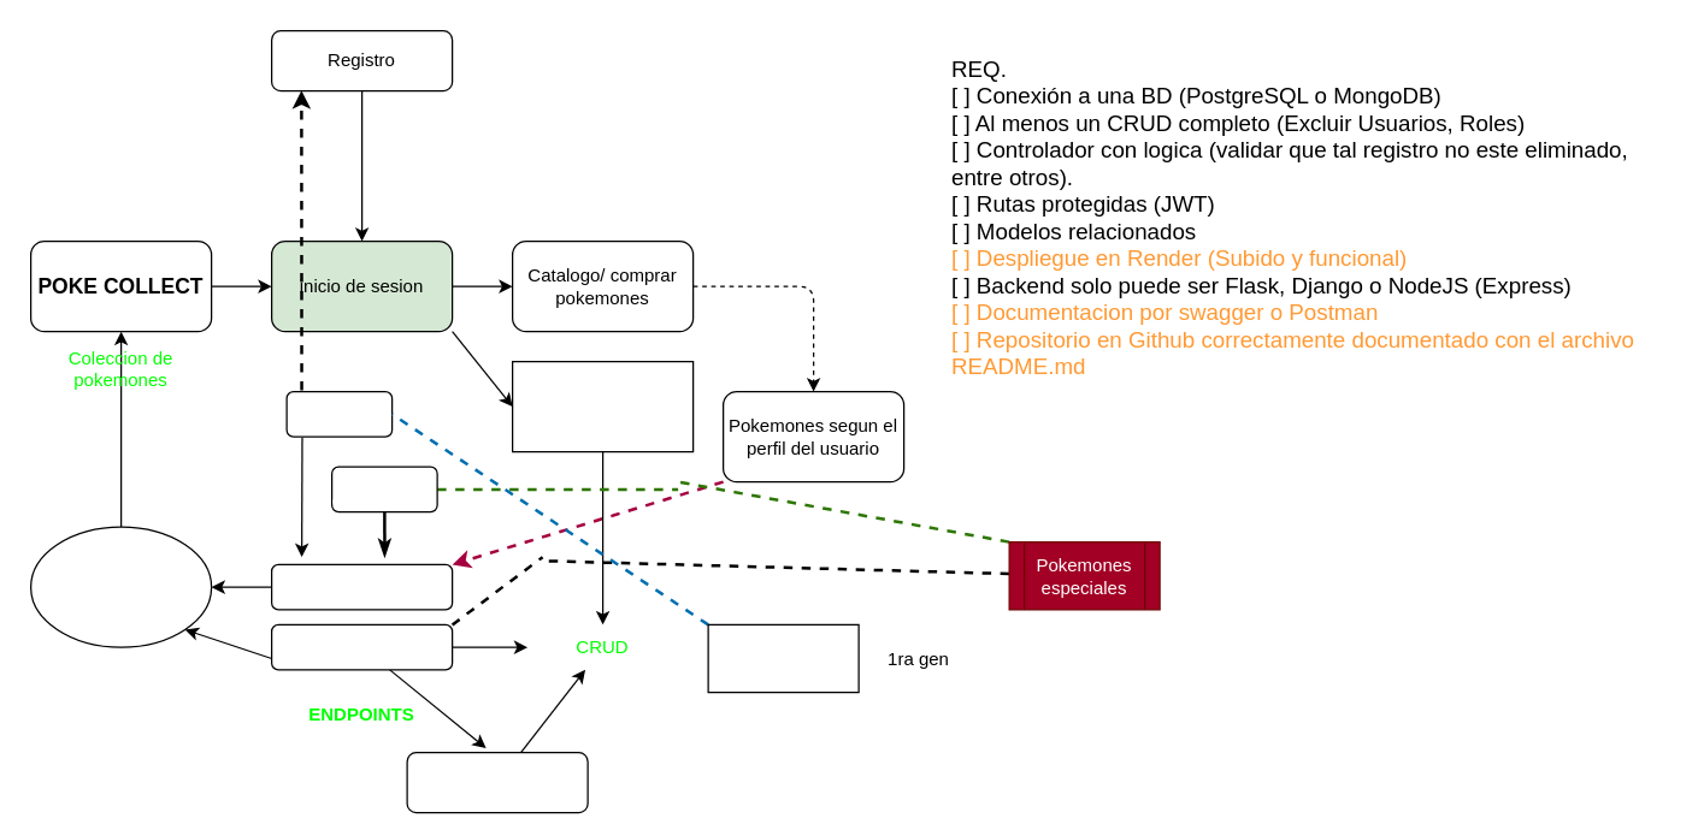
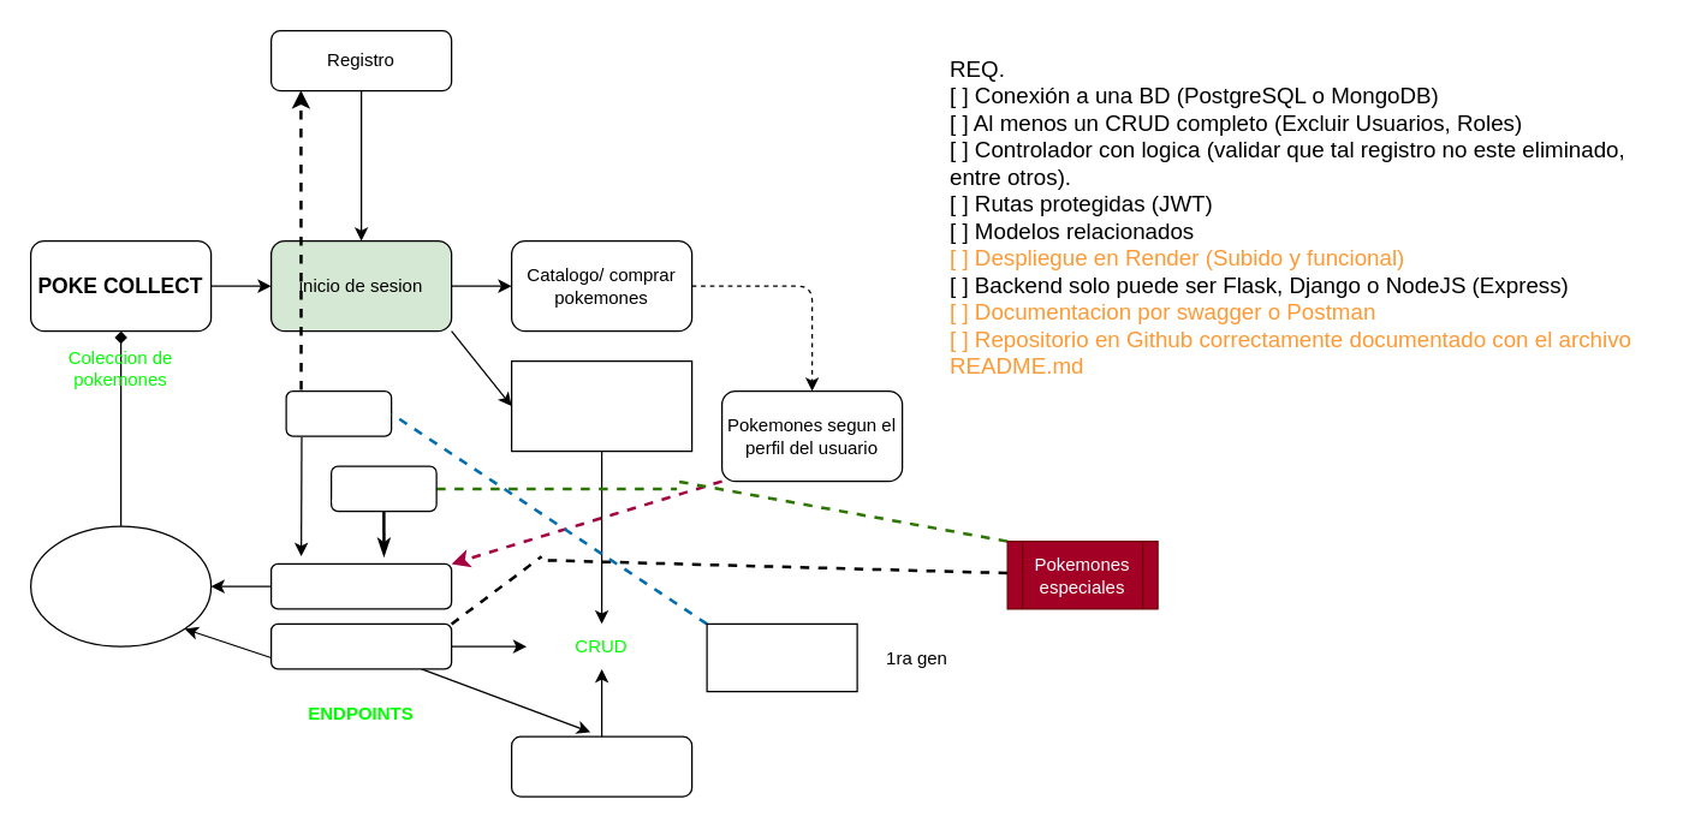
  <mxCell id="0" />
  <mxCell id="1" parent="0" />
  <mxCell id="2" value="" style="edgeStyle=none;html=1;" parent="1" source="3" target="8" edge="1"><mxGeometry relative="1" as="geometry" /></mxCell>
  <mxCell id="3" value="&lt;b&gt;&lt;font style=&quot;font-size: 14px;&quot;&gt;POKE COLLECT&lt;/font&gt;&lt;/b&gt;" style="rounded=1;whiteSpace=wrap;html=1;" parent="1" vertex="1"><mxGeometry x="20" y="160" width="120" height="60" as="geometry" /></mxCell>
  <mxCell id="4" value="" style="edgeStyle=none;html=1;fontSize=15;dashed=1;" parent="1" source="5" target="13" edge="1"><mxGeometry relative="1" as="geometry"><Array as="points"><mxPoint x="540" y="190" /></Array></mxGeometry></mxCell>
  <mxCell id="5" value="Catalogo/ comprar pokemones" style="rounded=1;whiteSpace=wrap;html=1;" parent="1" vertex="1"><mxGeometry x="340" y="160" width="120" height="60" as="geometry" /></mxCell>
  <mxCell id="6" value="" style="edgeStyle=none;html=1;" parent="1" source="8" target="5" edge="1"><mxGeometry relative="1" as="geometry" /></mxCell>
  <mxCell id="7" style="edgeStyle=none;html=1;exitX=1;exitY=1;exitDx=0;exitDy=0;entryX=0;entryY=0.5;entryDx=0;entryDy=0;fontSize=12;fontColor=#FFFFFF;" parent="1" source="8" target="15" edge="1"><mxGeometry relative="1" as="geometry" /></mxCell>
  <mxCell id="8" value="inicio de sesion" style="rounded=1;whiteSpace=wrap;html=1;fillColor=#d5e8d4;" parent="1" vertex="1"><mxGeometry x="180" y="160" width="120" height="60" as="geometry" /></mxCell>
  <mxCell id="9" value="" style="edgeStyle=none;html=1;" parent="1" source="10" target="8" edge="1"><mxGeometry relative="1" as="geometry" /></mxCell>
  <mxCell id="10" value="Registro" style="rounded=1;whiteSpace=wrap;html=1;" parent="1" vertex="1"><mxGeometry x="180" y="20" width="120" height="40" as="geometry" /></mxCell>
  <mxCell id="11" value="&lt;font style=&quot;font-size: 15px;&quot;&gt;REQ.&lt;br&gt;[ ] Conexión a una BD (PostgreSQL o MongoDB)&lt;br&gt;[ ] Al menos un CRUD completo (Excluir Usuarios, Roles)&lt;br&gt;[ ] Controlador con logica (validar que tal registro no este eliminado, entre otros).&lt;br&gt;[ ] Rutas protegidas (JWT)&lt;br&gt;[ ] Modelos relacionados&lt;br&gt;&lt;font color=&quot;#ff9933&quot;&gt;[ ] Despliegue en Render (Subido y funcional)&lt;/font&gt;&lt;br&gt;[ ] Backend solo puede ser Flask, Django o NodeJS (Express)&lt;br&gt;&lt;font color=&quot;#ff9933&quot;&gt;[ ] Documentacion por swagger o Postman&lt;br&gt;[ ] Repositorio en Github correctamente documentado con el archivo README.md&lt;/font&gt;&lt;/font&gt;" style="text;whiteSpace=wrap;html=1;" parent="1" vertex="1"><mxGeometry x="630" y="30" width="480" height="220" as="geometry" /></mxCell>
  <mxCell id="12" style="edgeStyle=none;html=1;exitX=0;exitY=1;exitDx=0;exitDy=0;entryX=1;entryY=0;entryDx=0;entryDy=0;dashed=1;strokeWidth=2;fontSize=12;fontColor=#FFFFFF;endArrow=classic;endFill=1;fillColor=#d80073;strokeColor=#A50040;" parent="1" source="13" target="22" edge="1"><mxGeometry relative="1" as="geometry" /></mxCell>
  <mxCell id="13" value="Pokemones segun el perfil del usuario" style="rounded=1;whiteSpace=wrap;html=1;" parent="1" vertex="1"><mxGeometry x="480" y="260" width="120" height="60" as="geometry" /></mxCell>
  <mxCell id="14" style="edgeStyle=none;html=1;exitX=0.5;exitY=1;exitDx=0;exitDy=0;fontSize=12;fontColor=#00FF00;" parent="1" source="15" target="29" edge="1"><mxGeometry relative="1" as="geometry" /></mxCell>
  <mxCell id="15" value="&lt;font style=&quot;font-size: 12px;&quot; color=&quot;#ffffff&quot;&gt;Acceso a pokemones adquiridos&lt;/font&gt;" style="rounded=0;whiteSpace=wrap;html=1;fontSize=15;fontColor=#FF9933;" parent="1" vertex="1"><mxGeometry x="340" y="240" width="120" height="60" as="geometry" /></mxCell>
- <mxCell id="16" style="edgeStyle=none;html=1;exitX=0.5;exitY=0;exitDx=0;exitDy=0;entryX=0.5;entryY=1;entryDx=0;entryDy=0;fontSize=12;fontColor=#FFFFFF;" parent="1" source="17" target="3" edge="1"><mxGeometry relative="1" as="geometry" /></mxCell>
+ <mxCell id="16" style="edgeStyle=none;html=1;exitX=0.5;exitY=0;exitDx=0;exitDy=0;entryX=0.5;entryY=1;entryDx=0;entryDy=0;fontSize=12;fontColor=#FFFFFF;endArrow=diamond;" parent="1" source="17" target="3" edge="1"><mxGeometry relative="1" as="geometry" /></mxCell>
  <mxCell id="17" value="DB" style="ellipse;whiteSpace=wrap;html=1;fontSize=12;fontColor=#FFFFFF;" parent="1" vertex="1"><mxGeometry x="20" y="350" width="120" height="80" as="geometry" /></mxCell>
  <mxCell id="18" style="edgeStyle=none;html=1;exitX=0.147;exitY=1.015;exitDx=0;exitDy=0;fontSize=12;fontColor=#FFFFFF;exitPerimeter=0;" parent="1" source="20" edge="1"><mxGeometry relative="1" as="geometry"><mxPoint x="200" y="370" as="targetPoint" /><Array as="points" /></mxGeometry></mxCell>
  <mxCell id="19" style="edgeStyle=none;html=1;exitX=0.142;exitY=-0.029;exitDx=0;exitDy=0;entryX=0.165;entryY=0.992;entryDx=0;entryDy=0;fontSize=12;fontColor=#00FF00;dashed=1;strokeWidth=2;exitPerimeter=0;entryPerimeter=0;" parent="1" source="20" target="10" edge="1"><mxGeometry relative="1" as="geometry" /></mxCell>
  <mxCell id="20" value="Usuario normal" style="rounded=1;whiteSpace=wrap;html=1;fontSize=12;fontColor=#FFFFFF;" parent="1" vertex="1"><mxGeometry x="190" y="260" width="70" height="30" as="geometry" /></mxCell>
  <mxCell id="21" style="edgeStyle=none;html=1;exitX=0;exitY=0.5;exitDx=0;exitDy=0;fontSize=12;fontColor=#FFFFFF;" parent="1" source="22" target="17" edge="1"><mxGeometry relative="1" as="geometry" /></mxCell>
  <mxCell id="22" value="Perfiles (roles)" style="rounded=1;whiteSpace=wrap;html=1;fontSize=12;fontColor=#FFFFFF;" parent="1" vertex="1"><mxGeometry x="180" y="375" width="120" height="30" as="geometry" /></mxCell>
  <mxCell id="23" style="edgeStyle=none;html=1;exitX=0;exitY=0.75;exitDx=0;exitDy=0;fontSize=12;fontColor=#FFFFFF;entryX=1;entryY=1;entryDx=0;entryDy=0;" parent="1" source="27" target="17" edge="1"><mxGeometry relative="1" as="geometry"><mxPoint x="140" y="390" as="targetPoint" /></mxGeometry></mxCell>
  <mxCell id="24" style="edgeStyle=none;html=1;exitX=1;exitY=0.5;exitDx=0;exitDy=0;fontSize=12;fontColor=#00FF00;entryX=0;entryY=0.5;entryDx=0;entryDy=0;" parent="1" source="27" target="29" edge="1"><mxGeometry relative="1" as="geometry"><mxPoint x="330" y="429.765" as="targetPoint" /></mxGeometry></mxCell>
  <mxCell id="25" style="edgeStyle=none;html=1;entryX=0.437;entryY=-0.073;entryDx=0;entryDy=0;entryPerimeter=0;fontSize=12;fontColor=#00FF00;" parent="1" source="27" target="31" edge="1"><mxGeometry relative="1" as="geometry" /></mxCell>
  <mxCell id="26" style="edgeStyle=none;html=1;exitX=1;exitY=0;exitDx=0;exitDy=0;dashed=1;strokeWidth=2;fontSize=12;fontColor=#00FF00;endArrow=none;endFill=0;" parent="1" source="27" edge="1"><mxGeometry relative="1" as="geometry"><mxPoint x="360" y="370" as="targetPoint" /></mxGeometry></mxCell>
  <mxCell id="27" value="Pokemones" style="rounded=1;whiteSpace=wrap;html=1;fontSize=12;fontColor=#FFFFFF;" parent="1" vertex="1"><mxGeometry x="180" y="415" width="120" height="30" as="geometry" /></mxCell>
  <mxCell id="28" value="&lt;font color=&quot;#00ff00&quot;&gt;&lt;b&gt;ENDPOINTS&lt;/b&gt;&lt;/font&gt;" style="text;html=1;strokeColor=none;fillColor=none;align=center;verticalAlign=middle;whiteSpace=wrap;rounded=0;fontSize=12;fontColor=#FFFFFF;" parent="1" vertex="1"><mxGeometry x="160" y="460" width="160" height="30" as="geometry" /></mxCell>
  <mxCell id="29" value="CRUD" style="text;html=1;strokeColor=none;fillColor=none;align=center;verticalAlign=middle;whiteSpace=wrap;rounded=0;fontSize=12;fontColor=#00FF00;" parent="1" vertex="1"><mxGeometry x="350" y="415" width="100" height="30" as="geometry" /></mxCell>
  <mxCell id="30" style="edgeStyle=none;html=1;fontSize=12;fontColor=#00FF00;" parent="1" source="31" target="29" edge="1"><mxGeometry relative="1" as="geometry" /></mxCell>
- <mxCell id="31" value="Items &lt;br&gt;adquiridos" style="rounded=1;whiteSpace=wrap;html=1;fontSize=12;fontColor=#FFFFFF;" parent="1" vertex="1"><mxGeometry x="270" y="500" width="120" height="40" as="geometry" /></mxCell>
+ <mxCell id="31" value="Items &lt;br&gt;adquiridos" style="rounded=1;whiteSpace=wrap;html=1;fontSize=12;fontColor=#FFFFFF;" parent="1" vertex="1"><mxGeometry x="340" y="490" width="120" height="40" as="geometry" /></mxCell>
  <mxCell id="32" style="edgeStyle=none;html=1;exitX=0.5;exitY=1;exitDx=0;exitDy=0;strokeWidth=2;fontSize=14;fontColor=#00FF00;endArrow=classicThin;endFill=1;" parent="1" source="34" edge="1"><mxGeometry relative="1" as="geometry"><mxPoint x="255.059" y="370" as="targetPoint" /></mxGeometry></mxCell>
  <mxCell id="33" style="edgeStyle=none;html=1;strokeWidth=2;fontSize=12;fontColor=#FFFFFF;endArrow=none;endFill=0;dashed=1;fillColor=#60a917;strokeColor=#2D7600;" parent="1" source="34" edge="1"><mxGeometry relative="1" as="geometry"><mxPoint x="450" y="325" as="targetPoint" /></mxGeometry></mxCell>
  <mxCell id="34" value="Usuario coleccionista" style="rounded=1;whiteSpace=wrap;html=1;fontSize=12;fontColor=#FFFFFF;" parent="1" vertex="1"><mxGeometry x="220" y="310" width="70" height="30" as="geometry" /></mxCell>
  <mxCell id="35" style="edgeStyle=none;html=1;dashed=1;strokeWidth=2;fontSize=12;fontColor=#00FF00;endArrow=none;endFill=0;" parent="1" source="37" edge="1"><mxGeometry relative="1" as="geometry"><mxPoint x="360" y="372.5" as="targetPoint" /></mxGeometry></mxCell>
  <mxCell id="36" style="edgeStyle=none;html=1;exitX=0;exitY=0;exitDx=0;exitDy=0;strokeWidth=2;fontSize=12;fontColor=#FFFFFF;endArrow=none;endFill=0;dashed=1;fillColor=#60a917;strokeColor=#2D7600;" parent="1" source="37" edge="1"><mxGeometry relative="1" as="geometry"><mxPoint x="450" y="320" as="targetPoint" /></mxGeometry></mxCell>
  <mxCell id="37" value="Pokemones especiales" style="shape=process;whiteSpace=wrap;html=1;backgroundOutline=1;fontSize=12;fontColor=#ffffff;fillColor=#a20025;strokeColor=#6F0000;" parent="1" vertex="1"><mxGeometry x="670" y="360" width="100" height="45" as="geometry" /></mxCell>
  <mxCell id="38" value="Coleccion de pokemones" style="text;html=1;strokeColor=none;fillColor=none;align=center;verticalAlign=middle;whiteSpace=wrap;rounded=0;fontSize=12;fontColor=#00FF00;" parent="1" vertex="1"><mxGeometry x="20" y="230" width="120" height="30" as="geometry" /></mxCell>
  <mxCell id="39" style="edgeStyle=none;html=1;exitX=0;exitY=0;exitDx=0;exitDy=0;entryX=1;entryY=0.5;entryDx=0;entryDy=0;dashed=1;strokeWidth=2;fontSize=12;fontColor=#FFFFFF;endArrow=none;endFill=0;fillColor=#1ba1e2;strokeColor=#006EAF;" parent="1" source="40" target="20" edge="1"><mxGeometry relative="1" as="geometry" /></mxCell>
  <mxCell id="40" value="&lt;font color=&quot;#ffffff&quot; style=&quot;font-size: 12px;&quot;&gt;Pokemones normales&lt;/font&gt;" style="rounded=0;whiteSpace=wrap;html=1;fontSize=14;fontColor=#00FF00;" parent="1" vertex="1"><mxGeometry x="470" y="415" width="100" height="45" as="geometry" /></mxCell>
  <mxCell id="41" value="1ra gen" style="text;html=1;strokeColor=none;fillColor=none;align=center;verticalAlign=middle;whiteSpace=wrap;rounded=0;" vertex="1" parent="1"><mxGeometry x="580" y="422.5" width="60" height="30" as="geometry" /></mxCell>
